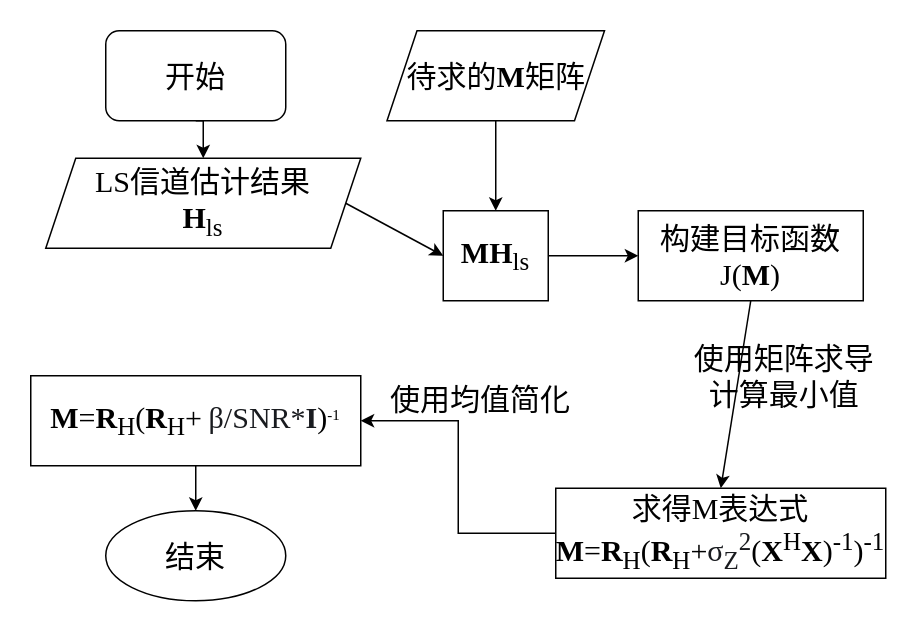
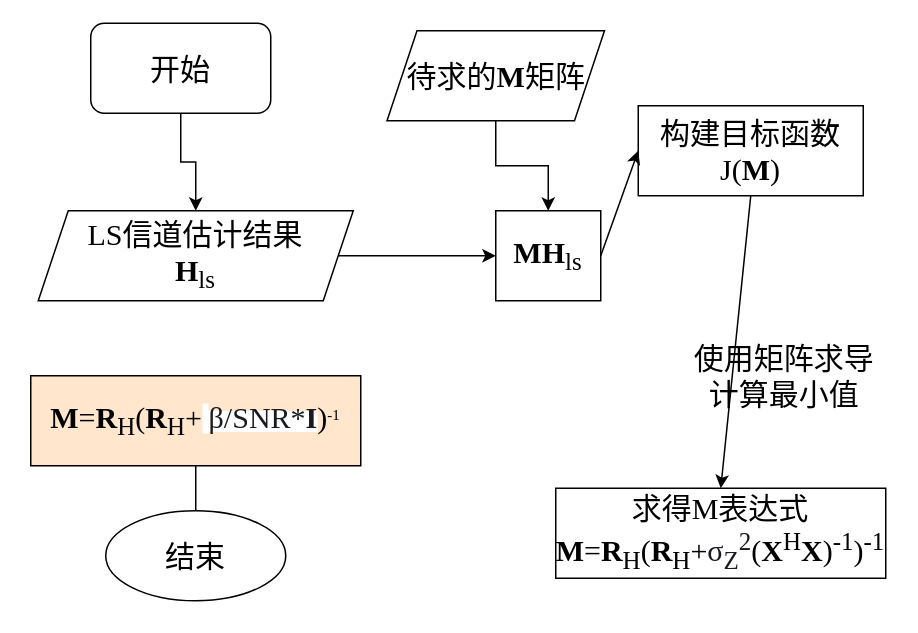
  <mxCell id="0" />
  <mxCell id="1" parent="0" />
- <mxCell id="2" value="&lt;font face=&quot;Times New Roman&quot; style=&quot;font-size: 20px;&quot;&gt;&lt;b&gt;&lt;font style=&quot;font-size: 20px;&quot;&gt;M&lt;/font&gt;H&lt;/b&gt;&lt;sub&gt;ls&lt;/sub&gt;&lt;/font&gt;" style="rounded=0;whiteSpace=wrap;html=1;" vertex="1" parent="1"><mxGeometry x="295" y="140" width="70" height="60" as="geometry" /></mxCell>
+ <mxCell id="2" value="&lt;font face=&quot;Times New Roman&quot; style=&quot;font-size: 20px;&quot;&gt;&lt;b&gt;&lt;font style=&quot;font-size: 20px;&quot;&gt;M&lt;/font&gt;H&lt;/b&gt;&lt;sub&gt;ls&lt;/sub&gt;&lt;/font&gt;" style="rounded=0;whiteSpace=wrap;html=1;" vertex="1" parent="1"><mxGeometry x="330" y="140" width="70" height="60" as="geometry" /></mxCell>
  <mxCell id="3" value="" style="endArrow=classic;html=1;rounded=0;exitX=1;exitY=0.5;exitDx=0;exitDy=0;entryX=0;entryY=0.5;entryDx=0;entryDy=0;" edge="1" parent="1" source="10" target="2"><mxGeometry width="50" height="50" relative="1" as="geometry"><mxPoint x="175" y="170" as="sourcePoint" /><mxPoint x="345" y="280" as="targetPoint" /></mxGeometry></mxCell>
- <mxCell id="4" value="&lt;font face=&quot;Times New Roman&quot; style=&quot;font-size: 20px;&quot;&gt;构建目标函数&lt;/font&gt;&lt;div&gt;&lt;font face=&quot;Times New Roman&quot; style=&quot;font-size: 20px;&quot;&gt;J(&lt;b&gt;M&lt;/b&gt;)&lt;/font&gt;&lt;/div&gt;" style="rounded=0;whiteSpace=wrap;html=1;" vertex="1" parent="1"><mxGeometry x="425" y="140" width="150" height="60" as="geometry" /></mxCell>
+ <mxCell id="4" value="&lt;font face=&quot;Times New Roman&quot; style=&quot;font-size: 20px;&quot;&gt;构建目标函数&lt;/font&gt;&lt;div&gt;&lt;font face=&quot;Times New Roman&quot; style=&quot;font-size: 20px;&quot;&gt;J(&lt;b&gt;M&lt;/b&gt;)&lt;/font&gt;&lt;/div&gt;" style="rounded=0;whiteSpace=wrap;html=1;" vertex="1" parent="1"><mxGeometry x="425" y="70" width="150" height="60" as="geometry" /></mxCell>
  <mxCell id="5" value="" style="endArrow=classic;html=1;rounded=0;exitX=1;exitY=0.5;exitDx=0;exitDy=0;entryX=0;entryY=0.5;entryDx=0;entryDy=0;" edge="1" parent="1" source="2" target="4"><mxGeometry width="50" height="50" relative="1" as="geometry"><mxPoint x="295" y="300" as="sourcePoint" /><mxPoint x="345" y="250" as="targetPoint" /></mxGeometry></mxCell>
  <mxCell id="6" value="" style="endArrow=classic;html=1;rounded=0;exitX=0.5;exitY=1;exitDx=0;exitDy=0;entryX=0.5;entryY=0;entryDx=0;entryDy=0;" edge="1" parent="1" source="4" target="8"><mxGeometry width="50" height="50" relative="1" as="geometry"><mxPoint x="575" y="260" as="sourcePoint" /><mxPoint x="635" y="170" as="targetPoint" /></mxGeometry></mxCell>
- <mxCell id="7" style="edgeStyle=orthogonalEdgeStyle;rounded=0;orthogonalLoop=1;jettySize=auto;html=1;exitX=0;exitY=0.5;exitDx=0;exitDy=0;entryX=1;entryY=0.5;entryDx=0;entryDy=0;" edge="1" parent="1" source="8" target="14"><mxGeometry relative="1" as="geometry" /></mxCell>
  <mxCell id="8" value="&lt;span style=&quot;font-size: 20px;&quot;&gt;&lt;font face=&quot;Times New Roman&quot;&gt;求得M表达式&lt;/font&gt;&lt;/span&gt;&lt;div&gt;&lt;font face=&quot;Times New Roman&quot;&gt;&lt;span style=&quot;font-size: 20px;&quot;&gt;&lt;b&gt;M&lt;/b&gt;=&lt;b&gt;R&lt;/b&gt;&lt;sub style=&quot;&quot;&gt;H&lt;/sub&gt;&lt;/span&gt;&lt;span style=&quot;font-size: 20px; background-color: initial;&quot;&gt;(&lt;b&gt;R&lt;/b&gt;&lt;sub style=&quot;&quot;&gt;H&lt;/sub&gt;+&lt;/span&gt;&lt;span style=&quot;background-color: rgb(255, 255, 255); color: rgb(25, 27, 31); text-align: start;&quot;&gt;&lt;font style=&quot;font-size: 20px;&quot;&gt;σ&lt;sub&gt;Z&lt;/sub&gt;&lt;sup&gt;2&lt;/sup&gt;&lt;/font&gt;&lt;/span&gt;&lt;span style=&quot;font-size: 20px; background-color: initial;&quot;&gt;(&lt;b&gt;X&lt;/b&gt;&lt;sup&gt;H&lt;/sup&gt;&lt;b&gt;X&lt;/b&gt;)&lt;sup&gt;-1&lt;/sup&gt;&lt;/span&gt;&lt;span style=&quot;background-color: initial; font-size: 20px;&quot;&gt;)&lt;sup style=&quot;&quot;&gt;-1&lt;/sup&gt;&lt;/span&gt;&lt;/font&gt;&lt;/div&gt;" style="rounded=0;whiteSpace=wrap;html=1;" vertex="1" parent="1"><mxGeometry x="370" y="325" width="220" height="60" as="geometry" /></mxCell>
  <mxCell id="9" value="&lt;span style=&quot;font-size: 20px; text-align: left;&quot;&gt;&lt;font face=&quot;Times New Roman&quot;&gt;使用矩阵求导计算最小值&lt;/font&gt;&lt;/span&gt;" style="rounded=0;whiteSpace=wrap;html=1;strokeColor=none;opacity=0;" vertex="1" parent="1"><mxGeometry x="460" y="235" width="125" height="30" as="geometry" /></mxCell>
- <mxCell id="10" value="&lt;font face=&quot;Times New Roman&quot; style=&quot;font-size: 20px;&quot;&gt;LS信道估计结果&lt;/font&gt;&lt;div&gt;&lt;font face=&quot;UGnYcOUPacRxoHWNrJcx&quot; style=&quot;font-size: 20px;&quot;&gt;&lt;b&gt;H&lt;/b&gt;&lt;sub&gt;ls&lt;/sub&gt;&lt;/font&gt;&lt;/div&gt;" style="shape=parallelogram;perimeter=parallelogramPerimeter;whiteSpace=wrap;html=1;fixedSize=1;" vertex="1" parent="1"><mxGeometry x="30" y="105" width="210" height="60" as="geometry" /></mxCell>
+ <mxCell id="10" value="&lt;font face=&quot;Times New Roman&quot; style=&quot;font-size: 20px;&quot;&gt;LS信道估计结果&lt;/font&gt;&lt;div&gt;&lt;font face=&quot;UGnYcOUPacRxoHWNrJcx&quot; style=&quot;font-size: 20px;&quot;&gt;&lt;b&gt;H&lt;/b&gt;&lt;sub&gt;ls&lt;/sub&gt;&lt;/font&gt;&lt;/div&gt;" style="shape=parallelogram;perimeter=parallelogramPerimeter;whiteSpace=wrap;html=1;fixedSize=1;" vertex="1" parent="1"><mxGeometry x="25" y="140" width="210" height="60" as="geometry" /></mxCell>
  <mxCell id="11" style="edgeStyle=orthogonalEdgeStyle;rounded=0;orthogonalLoop=1;jettySize=auto;html=1;exitX=0.5;exitY=1;exitDx=0;exitDy=0;entryX=0.5;entryY=0;entryDx=0;entryDy=0;" edge="1" parent="1" source="12" target="2"><mxGeometry relative="1" as="geometry" /></mxCell>
  <mxCell id="12" value="&lt;span style=&quot;font-size: 20px; text-align: left;&quot;&gt;&lt;font face=&quot;Times New Roman&quot;&gt;待求的&lt;b&gt;M&lt;/b&gt;矩阵&lt;/font&gt;&lt;/span&gt;" style="shape=parallelogram;perimeter=parallelogramPerimeter;whiteSpace=wrap;html=1;fixedSize=1;" vertex="1" parent="1"><mxGeometry x="257.5" y="20" width="145" height="60" as="geometry" /></mxCell>
- <mxCell id="13" value="" style="edgeStyle=orthogonalEdgeStyle;rounded=0;orthogonalLoop=1;jettySize=auto;html=1;" edge="1" parent="1" source="14" target="18"><mxGeometry relative="1" as="geometry" /></mxCell>
- <mxCell id="14" value="&lt;div&gt;&lt;font face=&quot;Times New Roman&quot;&gt;&lt;span style=&quot;font-size: 20px;&quot;&gt;&lt;b&gt;M&lt;/b&gt;=&lt;b&gt;R&lt;/b&gt;&lt;sub style=&quot;&quot;&gt;H&lt;/sub&gt;&lt;/span&gt;&lt;span style=&quot;font-size: 20px; background-color: initial;&quot;&gt;(&lt;b&gt;R&lt;/b&gt;&lt;sub style=&quot;&quot;&gt;H&lt;/sub&gt;+&lt;/span&gt;&lt;/font&gt;&lt;span style=&quot;background-color: rgb(255, 255, 255); color: rgb(25, 27, 31); font-family: -apple-system, BlinkMacSystemFont, &amp;quot;Helvetica Neue&amp;quot;, &amp;quot;PingFang SC&amp;quot;, &amp;quot;Microsoft YaHei&amp;quot;, &amp;quot;Source Han Sans SC&amp;quot;, &amp;quot;Noto Sans CJK SC&amp;quot;, &amp;quot;WenQuanYi Micro Hei&amp;quot;, sans-serif; font-size: medium; text-align: start;&quot;&gt;&amp;nbsp;&lt;/span&gt;&lt;span style=&quot;background-color: rgb(255, 255, 255); color: rgb(25, 27, 31); text-align: start;&quot;&gt;&lt;font style=&quot;font-size: 20px;&quot; face=&quot;Times New Roman&quot;&gt;β/SNR*&lt;b&gt;I&lt;/b&gt;&lt;/font&gt;&lt;/span&gt;&lt;span style=&quot;background-color: initial; font-size: 20px; font-family: &amp;quot;Times New Roman&amp;quot;;&quot;&gt;)&lt;/span&gt;&lt;sup style=&quot;background-color: initial; font-family: &amp;quot;Times New Roman&amp;quot;;&quot;&gt;-1&lt;/sup&gt;&lt;/div&gt;" style="rounded=0;whiteSpace=wrap;html=1;" vertex="1" parent="1"><mxGeometry x="20" y="250" width="220" height="60" as="geometry" /></mxCell>
+ <mxCell id="13" value="" style="edgeStyle=orthogonalEdgeStyle;rounded=0;orthogonalLoop=1;jettySize=auto;html=1;endArrow=none;" edge="1" parent="1" source="14" target="18"><mxGeometry relative="1" as="geometry" /></mxCell>
+ <mxCell id="14" value="&lt;div&gt;&lt;font face=&quot;Times New Roman&quot;&gt;&lt;span style=&quot;font-size: 20px;&quot;&gt;&lt;b&gt;M&lt;/b&gt;=&lt;b&gt;R&lt;/b&gt;&lt;sub style=&quot;&quot;&gt;H&lt;/sub&gt;&lt;/span&gt;&lt;span style=&quot;font-size: 20px; background-color: initial;&quot;&gt;(&lt;b&gt;R&lt;/b&gt;&lt;sub style=&quot;&quot;&gt;H&lt;/sub&gt;+&lt;/span&gt;&lt;/font&gt;&lt;span style=&quot;background-color: rgb(255, 255, 255); color: rgb(25, 27, 31); font-family: -apple-system, BlinkMacSystemFont, &amp;quot;Helvetica Neue&amp;quot;, &amp;quot;PingFang SC&amp;quot;, &amp;quot;Microsoft YaHei&amp;quot;, &amp;quot;Source Han Sans SC&amp;quot;, &amp;quot;Noto Sans CJK SC&amp;quot;, &amp;quot;WenQuanYi Micro Hei&amp;quot;, sans-serif; font-size: medium; text-align: start;&quot;&gt;&amp;nbsp;&lt;/span&gt;&lt;span style=&quot;background-color: rgb(255, 255, 255); color: rgb(25, 27, 31); text-align: start;&quot;&gt;&lt;font style=&quot;font-size: 20px;&quot; face=&quot;Times New Roman&quot;&gt;β/SNR*&lt;b&gt;I&lt;/b&gt;&lt;/font&gt;&lt;/span&gt;&lt;span style=&quot;background-color: initial; font-size: 20px; font-family: &amp;quot;Times New Roman&amp;quot;;&quot;&gt;)&lt;/span&gt;&lt;sup style=&quot;background-color: initial; font-family: &amp;quot;Times New Roman&amp;quot;;&quot;&gt;-1&lt;/sup&gt;&lt;/div&gt;" style="rounded=0;whiteSpace=wrap;html=1;fillColor=#ffe6cc;" vertex="1" parent="1"><mxGeometry x="20" y="250" width="220" height="60" as="geometry" /></mxCell>
  <mxCell id="15" style="edgeStyle=orthogonalEdgeStyle;rounded=0;orthogonalLoop=1;jettySize=auto;html=1;exitX=0.5;exitY=1;exitDx=0;exitDy=0;entryX=0.5;entryY=0;entryDx=0;entryDy=0;" edge="1" parent="1" source="16" target="10"><mxGeometry relative="1" as="geometry" /></mxCell>
- <mxCell id="16" value="&lt;span style=&quot;font-family: &amp;quot;Times New Roman&amp;quot;; font-size: 20px; text-align: left;&quot;&gt;开始&lt;/span&gt;" style="rounded=1;whiteSpace=wrap;html=1;" vertex="1" parent="1"><mxGeometry x="70" y="20" width="120" height="60" as="geometry" /></mxCell>
- <mxCell id="17" value="&lt;span style=&quot;font-family: &amp;quot;Times New Roman&amp;quot;; font-size: 20px;&quot;&gt;使用均值简化&lt;/span&gt;" style="rounded=0;whiteSpace=wrap;html=1;strokeColor=none;opacity=0;" vertex="1" parent="1"><mxGeometry x="250" y="245" width="140" height="40" as="geometry" /></mxCell>
+ <mxCell id="16" value="&lt;span style=&quot;font-family: &amp;quot;Times New Roman&amp;quot;; font-size: 20px; text-align: left;&quot;&gt;开始&lt;/span&gt;" style="rounded=1;whiteSpace=wrap;html=1;" vertex="1" parent="1"><mxGeometry x="60" y="15" width="120" height="60" as="geometry" /></mxCell>
  <mxCell id="18" value="&lt;span style=&quot;font-family: &amp;quot;Times New Roman&amp;quot;; font-size: 20px; text-align: left;&quot;&gt;结束&lt;/span&gt;" style="ellipse;whiteSpace=wrap;html=1;" vertex="1" parent="1"><mxGeometry x="70" y="340" width="120" height="60" as="geometry" /></mxCell>
